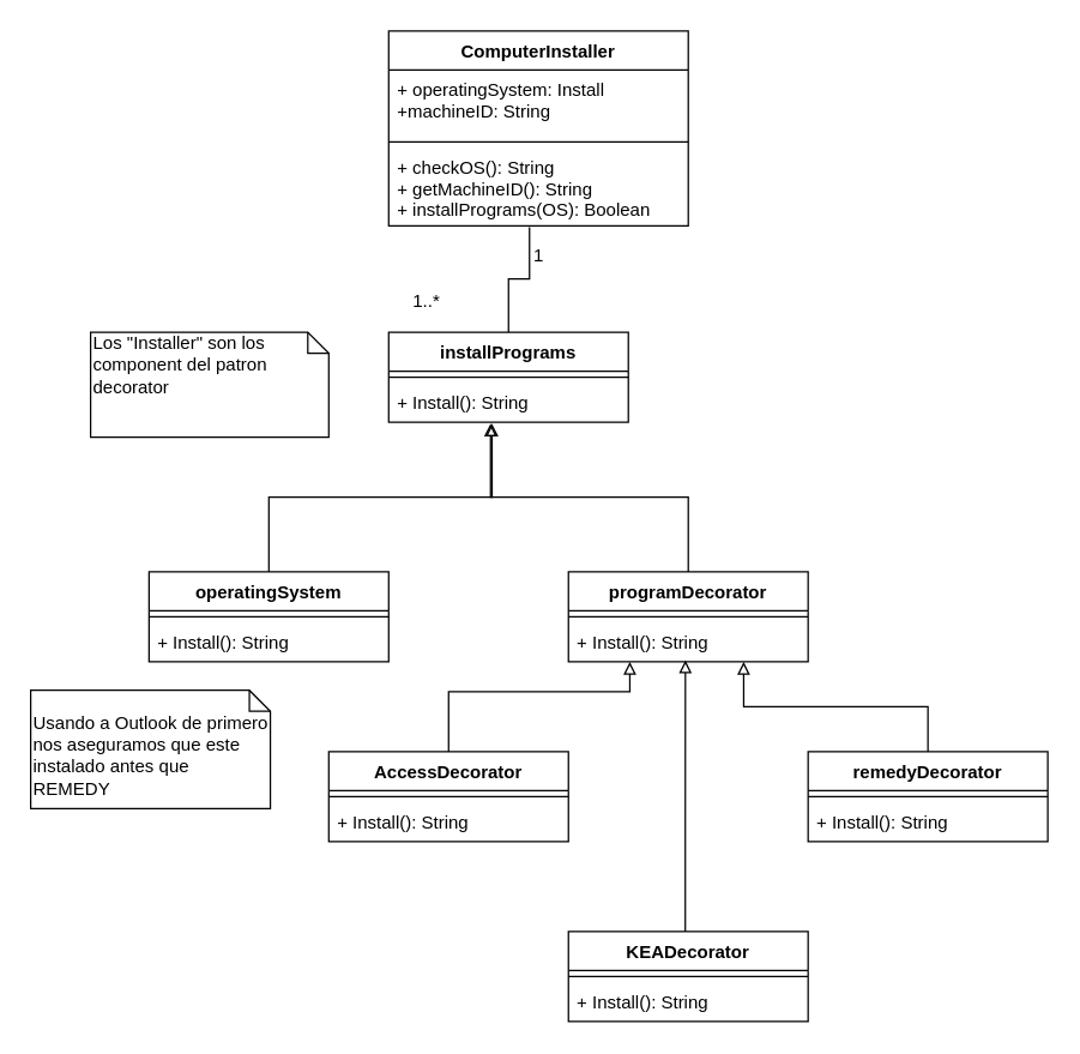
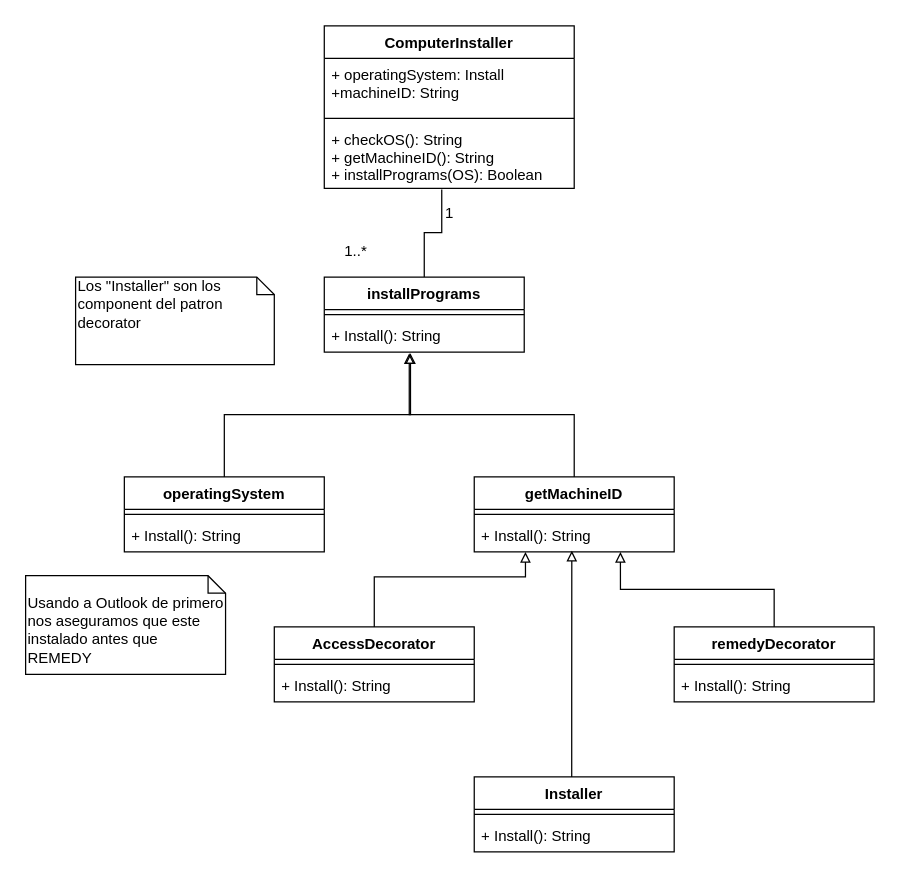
  <mxCell id="0" />
  <mxCell id="1" parent="0" />
  <mxCell id="2" style="edgeStyle=orthogonalEdgeStyle;rounded=0;orthogonalLoop=1;jettySize=auto;html=1;entryX=0.47;entryY=1.019;entryDx=0;entryDy=0;entryPerimeter=0;endArrow=none;endFill=0;" edge="1" parent="1" source="19" target="15"><mxGeometry relative="1" as="geometry" /></mxCell>
  <mxCell id="3" value="1" style="text;html=1;align=center;verticalAlign=middle;resizable=0;points=[];autosize=1;" vertex="1" parent="1"><mxGeometry x="349" y="160" width="20" height="20" as="geometry" /></mxCell>
  <mxCell id="4" value="1..*" style="text;html=1;align=center;verticalAlign=middle;resizable=0;points=[];autosize=1;" vertex="1" parent="1"><mxGeometry x="269" y="191" width="30" height="20" as="geometry" /></mxCell>
  <mxCell id="5" style="edgeStyle=orthogonalEdgeStyle;rounded=0;orthogonalLoop=1;jettySize=auto;html=1;entryX=0.431;entryY=1.038;entryDx=0;entryDy=0;entryPerimeter=0;endArrow=block;endFill=0;" edge="1" parent="1" source="16" target="21"><mxGeometry relative="1" as="geometry" /></mxCell>
  <mxCell id="6" style="edgeStyle=orthogonalEdgeStyle;rounded=0;orthogonalLoop=1;jettySize=auto;html=1;entryX=0.425;entryY=1.038;entryDx=0;entryDy=0;entryPerimeter=0;endArrow=block;endFill=0;" edge="1" parent="1" source="22" target="21"><mxGeometry relative="1" as="geometry" /></mxCell>
  <mxCell id="7" style="edgeStyle=orthogonalEdgeStyle;rounded=0;orthogonalLoop=1;jettySize=auto;html=1;entryX=0.488;entryY=0.962;entryDx=0;entryDy=0;entryPerimeter=0;endArrow=block;endFill=0;" edge="1" parent="1" source="25" target="24"><mxGeometry relative="1" as="geometry"><Array as="points"><mxPoint x="457" y="561" /><mxPoint x="457" y="561" /></Array></mxGeometry></mxCell>
  <mxCell id="8" style="edgeStyle=orthogonalEdgeStyle;rounded=0;orthogonalLoop=1;jettySize=auto;html=1;entryX=0.256;entryY=1;entryDx=0;entryDy=0;entryPerimeter=0;endArrow=block;endFill=0;" edge="1" parent="1" source="28" target="24"><mxGeometry relative="1" as="geometry"><Array as="points"><mxPoint x="299" y="461" /><mxPoint x="420" y="461" /></Array></mxGeometry></mxCell>
  <mxCell id="9" style="edgeStyle=orthogonalEdgeStyle;rounded=0;orthogonalLoop=1;jettySize=auto;html=1;entryX=0.731;entryY=1;entryDx=0;entryDy=0;entryPerimeter=0;endArrow=block;endFill=0;" edge="1" parent="1" source="31" target="24"><mxGeometry relative="1" as="geometry" /></mxCell>
  <mxCell id="10" value="Los &quot;Installer&quot; son los component del patron decorator" style="shape=note;whiteSpace=wrap;html=1;size=14;verticalAlign=top;align=left;spacingTop=-6;" vertex="1" parent="1"><mxGeometry x="60" y="221" width="159" height="70" as="geometry" /></mxCell>
  <mxCell id="11" value="&lt;br&gt;Usando a Outlook de primero nos aseguramos que este instalado antes que REMEDY" style="shape=note;whiteSpace=wrap;html=1;size=14;verticalAlign=top;align=left;spacingTop=-6;" vertex="1" parent="1"><mxGeometry x="20" y="460" width="160" height="79" as="geometry" /></mxCell>
  <mxCell id="12" value="ComputerInstaller" style="swimlane;fontStyle=1;align=center;verticalAlign=top;childLayout=stackLayout;horizontal=1;startSize=26;horizontalStack=0;resizeParent=1;resizeParentMax=0;resizeLast=0;collapsible=1;marginBottom=0;" parent="1" vertex="1"><mxGeometry x="259" width="200" height="130" as="geometry" y="20" /></mxCell>
  <mxCell id="13" value="+ operatingSystem: Install&#10;+machineID: String" style="text;strokeColor=none;fillColor=none;align=left;verticalAlign=top;spacingLeft=4;spacingRight=4;overflow=hidden;rotatable=0;points=[[0,0.5],[1,0.5]];portConstraint=eastwest;" parent="12" vertex="1"><mxGeometry y="26" width="200" height="44" as="geometry" /></mxCell>
  <mxCell id="14" value="" style="line;strokeWidth=1;fillColor=none;align=left;verticalAlign=middle;spacingTop=-1;spacingLeft=3;spacingRight=3;rotatable=0;labelPosition=right;points=[];portConstraint=eastwest;" parent="12" vertex="1"><mxGeometry y="70" width="200" height="8" as="geometry" /></mxCell>
  <mxCell id="15" value="+ checkOS(): String&#10;+ getMachineID(): String&#10;+ installPrograms(OS): Boolean&#10;" style="text;strokeColor=none;fillColor=none;align=left;verticalAlign=top;spacingLeft=4;spacingRight=4;overflow=hidden;rotatable=0;points=[[0,0.5],[1,0.5]];portConstraint=eastwest;" parent="12" vertex="1"><mxGeometry y="78" width="200" height="52" as="geometry" /></mxCell>
  <mxCell id="16" value="operatingSystem" style="swimlane;fontStyle=1;align=center;verticalAlign=top;childLayout=stackLayout;horizontal=1;startSize=26;horizontalStack=0;resizeParent=1;resizeParentMax=0;resizeLast=0;collapsible=1;marginBottom=0;" vertex="1" parent="1"><mxGeometry x="99" y="381" width="160" height="60" as="geometry" /></mxCell>
  <mxCell id="17" value="" style="line;strokeWidth=1;fillColor=none;align=left;verticalAlign=middle;spacingTop=-1;spacingLeft=3;spacingRight=3;rotatable=0;labelPosition=right;points=[];portConstraint=eastwest;" vertex="1" parent="16"><mxGeometry y="26" width="160" height="8" as="geometry" /></mxCell>
  <mxCell id="18" value="+ Install(): String" style="text;strokeColor=none;fillColor=none;align=left;verticalAlign=top;spacingLeft=4;spacingRight=4;overflow=hidden;rotatable=0;points=[[0,0.5],[1,0.5]];portConstraint=eastwest;" vertex="1" parent="16"><mxGeometry y="34" width="160" height="26" as="geometry" /></mxCell>
  <mxCell id="19" value="installPrograms" style="swimlane;fontStyle=1;align=center;verticalAlign=top;childLayout=stackLayout;horizontal=1;startSize=26;horizontalStack=0;resizeParent=1;resizeParentMax=0;resizeLast=0;collapsible=1;marginBottom=0;" vertex="1" parent="1"><mxGeometry x="259" y="221" width="160" height="60" as="geometry" /></mxCell>
  <mxCell id="20" value="" style="line;strokeWidth=1;fillColor=none;align=left;verticalAlign=middle;spacingTop=-1;spacingLeft=3;spacingRight=3;rotatable=0;labelPosition=right;points=[];portConstraint=eastwest;" vertex="1" parent="19"><mxGeometry y="26" width="160" height="8" as="geometry" /></mxCell>
  <mxCell id="21" value="+ Install(): String" style="text;strokeColor=none;fillColor=none;align=left;verticalAlign=top;spacingLeft=4;spacingRight=4;overflow=hidden;rotatable=0;points=[[0,0.5],[1,0.5]];portConstraint=eastwest;" vertex="1" parent="19"><mxGeometry y="34" width="160" height="26" as="geometry" /></mxCell>
- <mxCell id="22" value="programDecorator&#10;" style="swimlane;fontStyle=1;align=center;verticalAlign=top;childLayout=stackLayout;horizontal=1;startSize=26;horizontalStack=0;resizeParent=1;resizeParentMax=0;resizeLast=0;collapsible=1;marginBottom=0;" vertex="1" parent="1"><mxGeometry x="379" y="381" width="160" height="60" as="geometry" /></mxCell>
+ <mxCell id="22" value="getMachineID&#10;" style="swimlane;fontStyle=1;align=center;verticalAlign=top;childLayout=stackLayout;horizontal=1;startSize=26;horizontalStack=0;resizeParent=1;resizeParentMax=0;resizeLast=0;collapsible=1;marginBottom=0;" vertex="1" parent="1"><mxGeometry x="379" y="381" width="160" height="60" as="geometry" /></mxCell>
  <mxCell id="23" value="" style="line;strokeWidth=1;fillColor=none;align=left;verticalAlign=middle;spacingTop=-1;spacingLeft=3;spacingRight=3;rotatable=0;labelPosition=right;points=[];portConstraint=eastwest;" vertex="1" parent="22"><mxGeometry y="26" width="160" height="8" as="geometry" /></mxCell>
  <mxCell id="24" value="+ Install(): String" style="text;strokeColor=none;fillColor=none;align=left;verticalAlign=top;spacingLeft=4;spacingRight=4;overflow=hidden;rotatable=0;points=[[0,0.5],[1,0.5]];portConstraint=eastwest;" vertex="1" parent="22"><mxGeometry y="34" width="160" height="26" as="geometry" /></mxCell>
- <mxCell id="25" value="KEADecorator" style="swimlane;fontStyle=1;align=center;verticalAlign=top;childLayout=stackLayout;horizontal=1;startSize=26;horizontalStack=0;resizeParent=1;resizeParentMax=0;resizeLast=0;collapsible=1;marginBottom=0;" vertex="1" parent="1"><mxGeometry x="379" y="621" width="160" height="60" as="geometry" /></mxCell>
+ <mxCell id="25" value="Installer" style="swimlane;fontStyle=1;align=center;verticalAlign=top;childLayout=stackLayout;horizontal=1;startSize=26;horizontalStack=0;resizeParent=1;resizeParentMax=0;resizeLast=0;collapsible=1;marginBottom=0;" vertex="1" parent="1"><mxGeometry x="379" y="621" width="160" height="60" as="geometry" /></mxCell>
  <mxCell id="26" value="" style="line;strokeWidth=1;fillColor=none;align=left;verticalAlign=middle;spacingTop=-1;spacingLeft=3;spacingRight=3;rotatable=0;labelPosition=right;points=[];portConstraint=eastwest;" vertex="1" parent="25"><mxGeometry y="26" width="160" height="8" as="geometry" /></mxCell>
  <mxCell id="27" value="+ Install(): String" style="text;strokeColor=none;fillColor=none;align=left;verticalAlign=top;spacingLeft=4;spacingRight=4;overflow=hidden;rotatable=0;points=[[0,0.5],[1,0.5]];portConstraint=eastwest;" vertex="1" parent="25"><mxGeometry y="34" width="160" height="26" as="geometry" /></mxCell>
  <mxCell id="28" value="AccessDecorator&#10;" style="swimlane;fontStyle=1;align=center;verticalAlign=top;childLayout=stackLayout;horizontal=1;startSize=26;horizontalStack=0;resizeParent=1;resizeParentMax=0;resizeLast=0;collapsible=1;marginBottom=0;" vertex="1" parent="1"><mxGeometry x="219" y="501" width="160" height="60" as="geometry" /></mxCell>
  <mxCell id="29" value="" style="line;strokeWidth=1;fillColor=none;align=left;verticalAlign=middle;spacingTop=-1;spacingLeft=3;spacingRight=3;rotatable=0;labelPosition=right;points=[];portConstraint=eastwest;" vertex="1" parent="28"><mxGeometry y="26" width="160" height="8" as="geometry" /></mxCell>
  <mxCell id="30" value="+ Install(): String" style="text;strokeColor=none;fillColor=none;align=left;verticalAlign=top;spacingLeft=4;spacingRight=4;overflow=hidden;rotatable=0;points=[[0,0.5],[1,0.5]];portConstraint=eastwest;" vertex="1" parent="28"><mxGeometry y="34" width="160" height="26" as="geometry" /></mxCell>
  <mxCell id="31" value="remedyDecorator&#10;" style="swimlane;fontStyle=1;align=center;verticalAlign=top;childLayout=stackLayout;horizontal=1;startSize=26;horizontalStack=0;resizeParent=1;resizeParentMax=0;resizeLast=0;collapsible=1;marginBottom=0;" vertex="1" parent="1"><mxGeometry x="539" y="501" width="160" height="60" as="geometry" /></mxCell>
  <mxCell id="32" value="" style="line;strokeWidth=1;fillColor=none;align=left;verticalAlign=middle;spacingTop=-1;spacingLeft=3;spacingRight=3;rotatable=0;labelPosition=right;points=[];portConstraint=eastwest;" vertex="1" parent="31"><mxGeometry y="26" width="160" height="8" as="geometry" /></mxCell>
  <mxCell id="33" value="+ Install(): String" style="text;strokeColor=none;fillColor=none;align=left;verticalAlign=top;spacingLeft=4;spacingRight=4;overflow=hidden;rotatable=0;points=[[0,0.5],[1,0.5]];portConstraint=eastwest;" vertex="1" parent="31"><mxGeometry y="34" width="160" height="26" as="geometry" /></mxCell>
